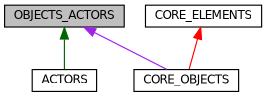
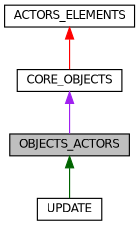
  digraph {
    node [color=black fillcolor=white fontname=Helvetica fontsize=10 shape=record style=filled]
    edge [dir=back fontname=Helvetica fontsize=10 labelfontname=Helvetica labelfontsize=10 style=solid]
    n1 [fillcolor=grey75 fontcolor=black height=0.2 label=OBJECTS_ACTORS width=0.4]
-   n2 [height=0.2 label=ACTORS width=0.4]
+   n2 [height=0.2 label=UPDATE width=0.4]
    n3 [height=0.2 label=CORE_OBJECTS width=0.4]
-   n4 [height=0.2 label=CORE_ELEMENTS width=0.4]
+   n4 [height=0.2 label=ACTORS_ELEMENTS width=0.4]
    n1 -> n2 [color=darkgreen]
-   n1 -> n3 [color=purple]
+   n3 -> n1 [color=purple]
    n4 -> n3 [color=red]
  }
